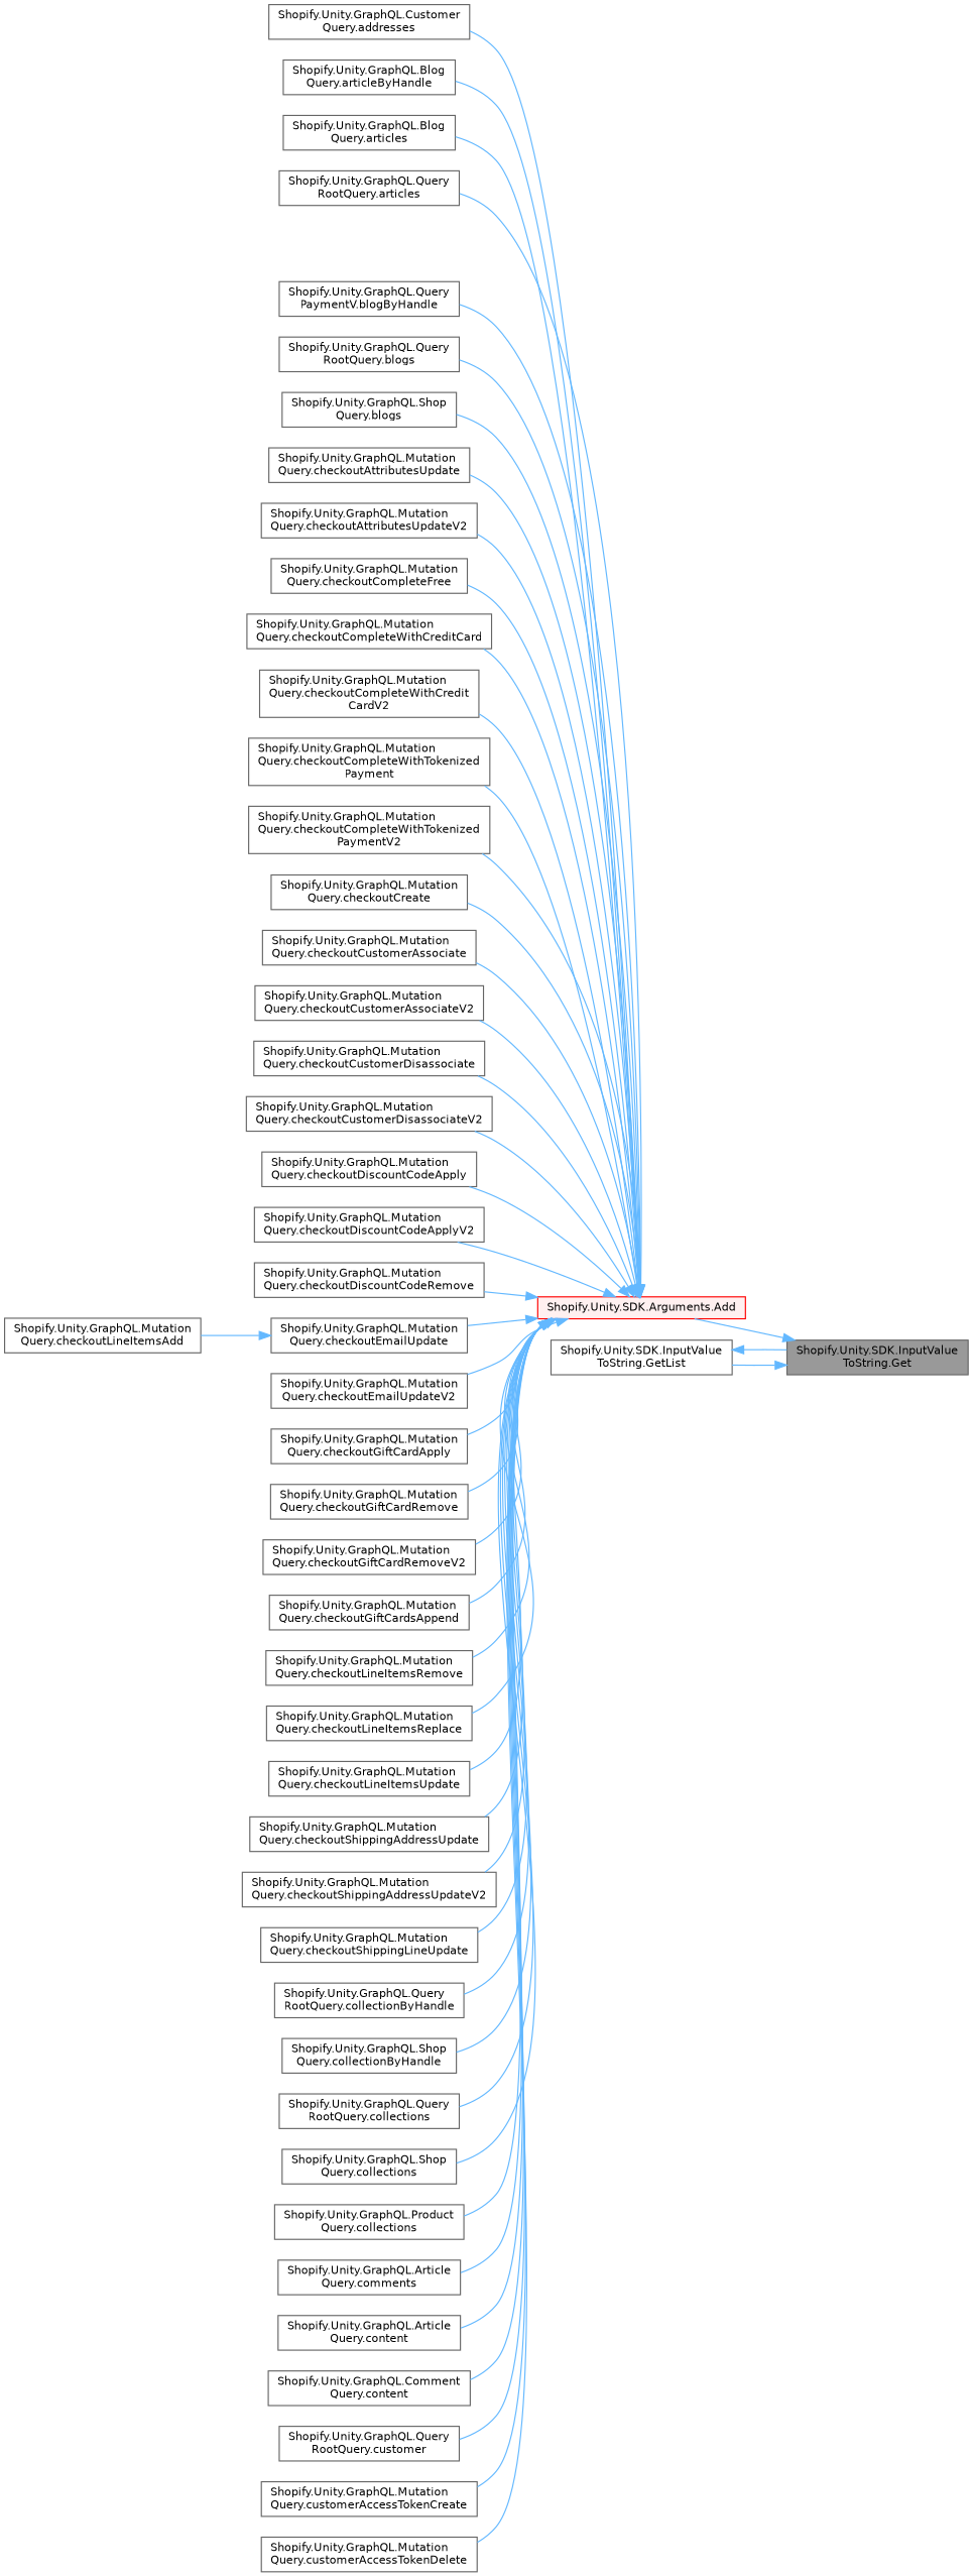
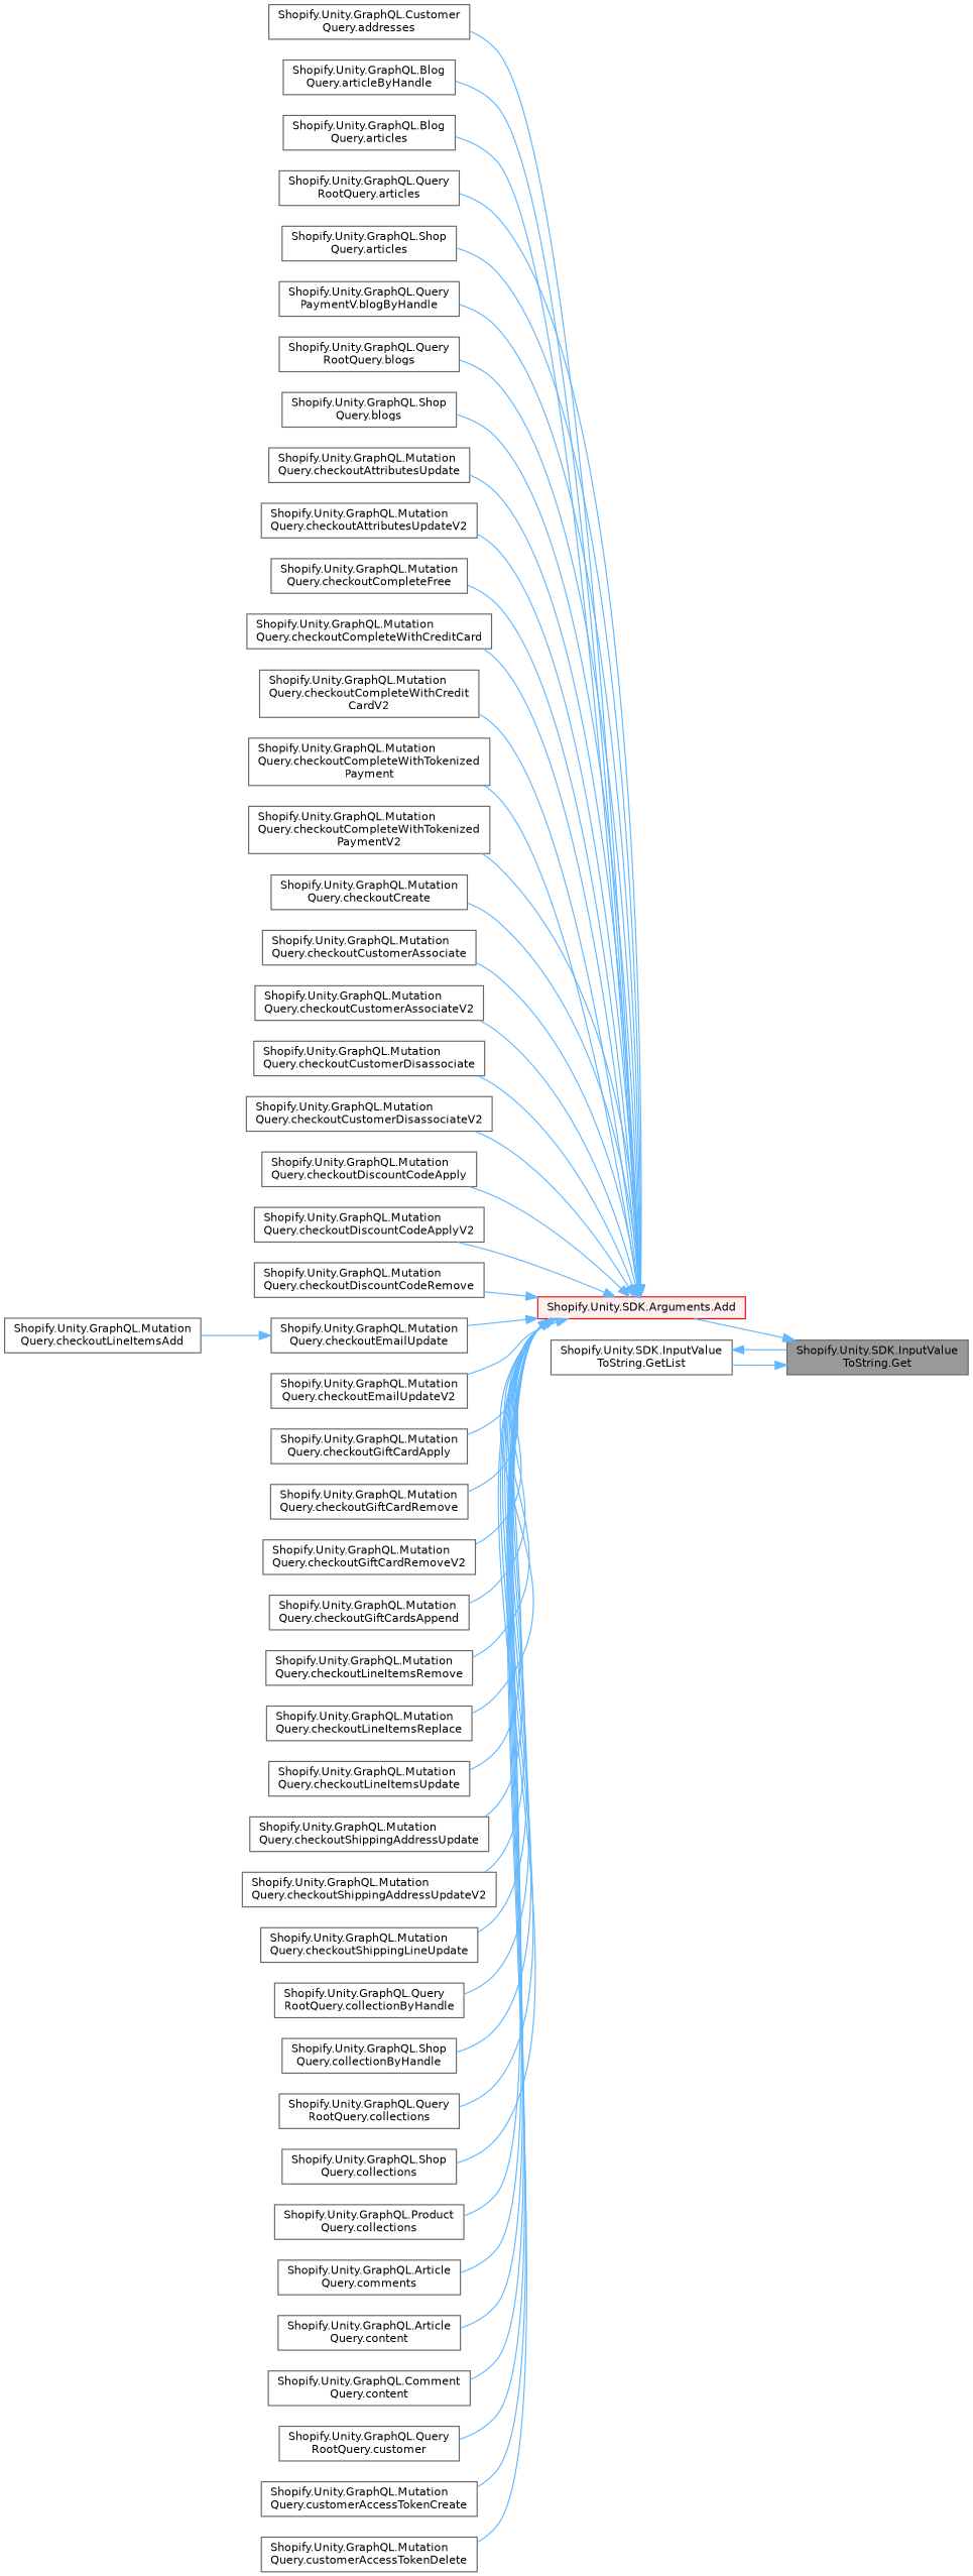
  digraph {
    rankdir=RL
    node [color=grey40 fillcolor=white fontname=Helvetica fontsize=10 shape=box style=filled]
    edge [color=steelblue1 dir=back fontname=Helvetica fontsize=10 labelfontname=Helvetica labelfontsize=10 style=solid]
    n1 [color=gray40 fillcolor=grey60 fontcolor=black height=0.2 label="Shopify.Unity.SDK.InputValue\lToString.Get" width=0.4]
    n2 [color=red fillcolor="#FFF0F0" height=0.2 label="Shopify.Unity.SDK.Arguments.Add" width=0.4]
    n3 [height=0.2 label="Shopify.Unity.SDK.InputValue\lToString.GetList" width=0.4]
    n4 [height=0.2 label="Shopify.Unity.GraphQL.Customer\lQuery.addresses" width=0.4]
    n5 [height=0.2 label="Shopify.Unity.GraphQL.Blog\lQuery.articleByHandle" width=0.4]
    n6 [height=0.2 label="Shopify.Unity.GraphQL.Blog\lQuery.articles" width=0.4]
    n7 [height=0.2 label="Shopify.Unity.GraphQL.Query\lRootQuery.articles" width=0.4]
+   n8 [height=0.2 label="Shopify.Unity.GraphQL.Shop\lQuery.articles" width=0.4]
    n9 [height=0.2 label="Shopify.Unity.GraphQL.Query\lPaymentV.blogByHandle" width=0.4]
    n10 [height=0.2 label="Shopify.Unity.GraphQL.Query\lRootQuery.blogs" width=0.4]
    n11 [height=0.2 label="Shopify.Unity.GraphQL.Shop\lQuery.blogs" width=0.4]
    n12 [height=0.2 label="Shopify.Unity.GraphQL.Mutation\lQuery.checkoutAttributesUpdate" width=0.4]
    n13 [height=0.2 label="Shopify.Unity.GraphQL.Mutation\lQuery.checkoutAttributesUpdateV2" width=0.4]
    n14 [height=0.2 label="Shopify.Unity.GraphQL.Mutation\lQuery.checkoutCompleteFree" width=0.4]
    n15 [height=0.2 label="Shopify.Unity.GraphQL.Mutation\lQuery.checkoutCompleteWithCreditCard" width=0.4]
    n16 [height=0.2 label="Shopify.Unity.GraphQL.Mutation\lQuery.checkoutCompleteWithCredit\lCardV2" width=0.4]
    n17 [height=0.2 label="Shopify.Unity.GraphQL.Mutation\lQuery.checkoutCompleteWithTokenized\lPayment" width=0.4]
    n18 [height=0.2 label="Shopify.Unity.GraphQL.Mutation\lQuery.checkoutCompleteWithTokenized\lPaymentV2" width=0.4]
    n19 [height=0.2 label="Shopify.Unity.GraphQL.Mutation\lQuery.checkoutCreate" width=0.4]
    n20 [height=0.2 label="Shopify.Unity.GraphQL.Mutation\lQuery.checkoutCustomerAssociate" width=0.4]
    n21 [height=0.2 label="Shopify.Unity.GraphQL.Mutation\lQuery.checkoutCustomerAssociateV2" width=0.4]
    n22 [height=0.2 label="Shopify.Unity.GraphQL.Mutation\lQuery.checkoutCustomerDisassociate" width=0.4]
    n23 [height=0.2 label="Shopify.Unity.GraphQL.Mutation\lQuery.checkoutCustomerDisassociateV2" width=0.4]
    n24 [height=0.2 label="Shopify.Unity.GraphQL.Mutation\lQuery.checkoutDiscountCodeApply" width=0.4]
    n25 [height=0.2 label="Shopify.Unity.GraphQL.Mutation\lQuery.checkoutDiscountCodeApplyV2" width=0.4]
    n26 [height=0.2 label="Shopify.Unity.GraphQL.Mutation\lQuery.checkoutDiscountCodeRemove" width=0.4]
    n27 [height=0.2 label="Shopify.Unity.GraphQL.Mutation\lQuery.checkoutEmailUpdate" width=0.4]
    n28 [height=0.2 label="Shopify.Unity.GraphQL.Mutation\lQuery.checkoutEmailUpdateV2" width=0.4]
    n29 [height=0.2 label="Shopify.Unity.GraphQL.Mutation\lQuery.checkoutGiftCardApply" width=0.4]
    n30 [height=0.2 label="Shopify.Unity.GraphQL.Mutation\lQuery.checkoutGiftCardRemove" width=0.4]
    n31 [height=0.2 label="Shopify.Unity.GraphQL.Mutation\lQuery.checkoutGiftCardRemoveV2" width=0.4]
    n32 [height=0.2 label="Shopify.Unity.GraphQL.Mutation\lQuery.checkoutGiftCardsAppend" width=0.4]
    n33 [height=0.2 label="Shopify.Unity.GraphQL.Mutation\lQuery.checkoutLineItemsRemove" width=0.4]
    n34 [height=0.2 label="Shopify.Unity.GraphQL.Mutation\lQuery.checkoutLineItemsReplace" width=0.4]
    n35 [height=0.2 label="Shopify.Unity.GraphQL.Mutation\lQuery.checkoutLineItemsUpdate" width=0.4]
    n36 [height=0.2 label="Shopify.Unity.GraphQL.Mutation\lQuery.checkoutShippingAddressUpdate" width=0.4]
    n37 [height=0.2 label="Shopify.Unity.GraphQL.Mutation\lQuery.checkoutShippingAddressUpdateV2" width=0.4]
    n38 [height=0.2 label="Shopify.Unity.GraphQL.Mutation\lQuery.checkoutShippingLineUpdate" width=0.4]
    n39 [height=0.2 label="Shopify.Unity.GraphQL.Query\lRootQuery.collectionByHandle" width=0.4]
    n40 [height=0.2 label="Shopify.Unity.GraphQL.Shop\lQuery.collectionByHandle" width=0.4]
    n41 [height=0.2 label="Shopify.Unity.GraphQL.Query\lRootQuery.collections" width=0.4]
    n42 [height=0.2 label="Shopify.Unity.GraphQL.Shop\lQuery.collections" width=0.4]
    n43 [height=0.2 label="Shopify.Unity.GraphQL.Product\lQuery.collections" width=0.4]
    n44 [height=0.2 label="Shopify.Unity.GraphQL.Article\lQuery.comments" width=0.4]
    n45 [height=0.2 label="Shopify.Unity.GraphQL.Article\lQuery.content" width=0.4]
    n46 [height=0.2 label="Shopify.Unity.GraphQL.Comment\lQuery.content" width=0.4]
    n47 [height=0.2 label="Shopify.Unity.GraphQL.Query\lRootQuery.customer" width=0.4]
    n48 [height=0.2 label="Shopify.Unity.GraphQL.Mutation\lQuery.customerAccessTokenCreate" width=0.4]
    n49 [height=0.2 label="Shopify.Unity.GraphQL.Mutation\lQuery.customerAccessTokenDelete" width=0.4]
    n50 [height=0.2 label="Shopify.Unity.GraphQL.Mutation\lQuery.checkoutLineItemsAdd" width=0.4]
    n1 -> n2
    n1 -> n3
    n2 -> n4
    n2 -> n5
    n2 -> n6
    n2 -> n7
+   n2 -> n8
    n2 -> n9
    n2 -> n10
    n2 -> n11
    n2 -> n12
    n2 -> n13
    n2 -> n14
    n2 -> n15
    n2 -> n16
    n2 -> n17
    n2 -> n18
    n2 -> n19
    n2 -> n20
    n2 -> n21
    n2 -> n22
    n2 -> n23
    n2 -> n24
    n2 -> n25
    n2 -> n26
    n2 -> n27
    n2 -> n28
    n2 -> n29
    n2 -> n30
    n2 -> n31
    n2 -> n32
    n2 -> n33
    n2 -> n34
    n2 -> n35
    n2 -> n36
    n2 -> n37
    n2 -> n38
    n2 -> n39
    n2 -> n40
    n2 -> n41
    n2 -> n42
    n2 -> n43
    n2 -> n44
    n2 -> n45
    n2 -> n46
    n2 -> n47
    n2 -> n48
    n2 -> n49
    n3 -> n1
    n27 -> n50
  }
